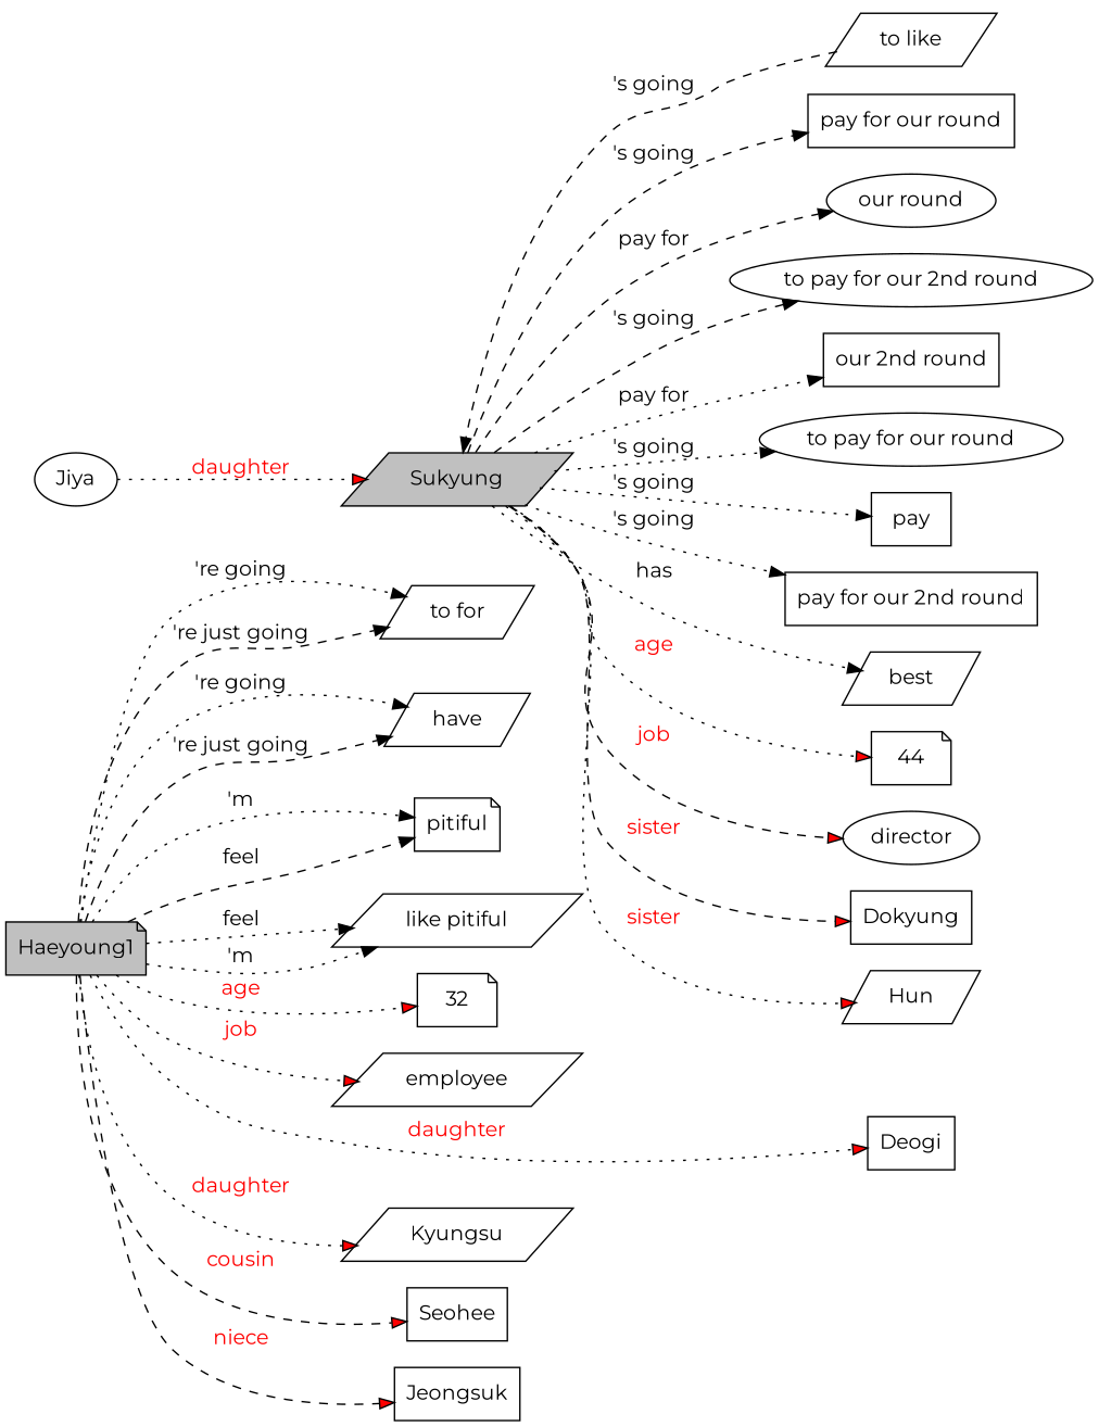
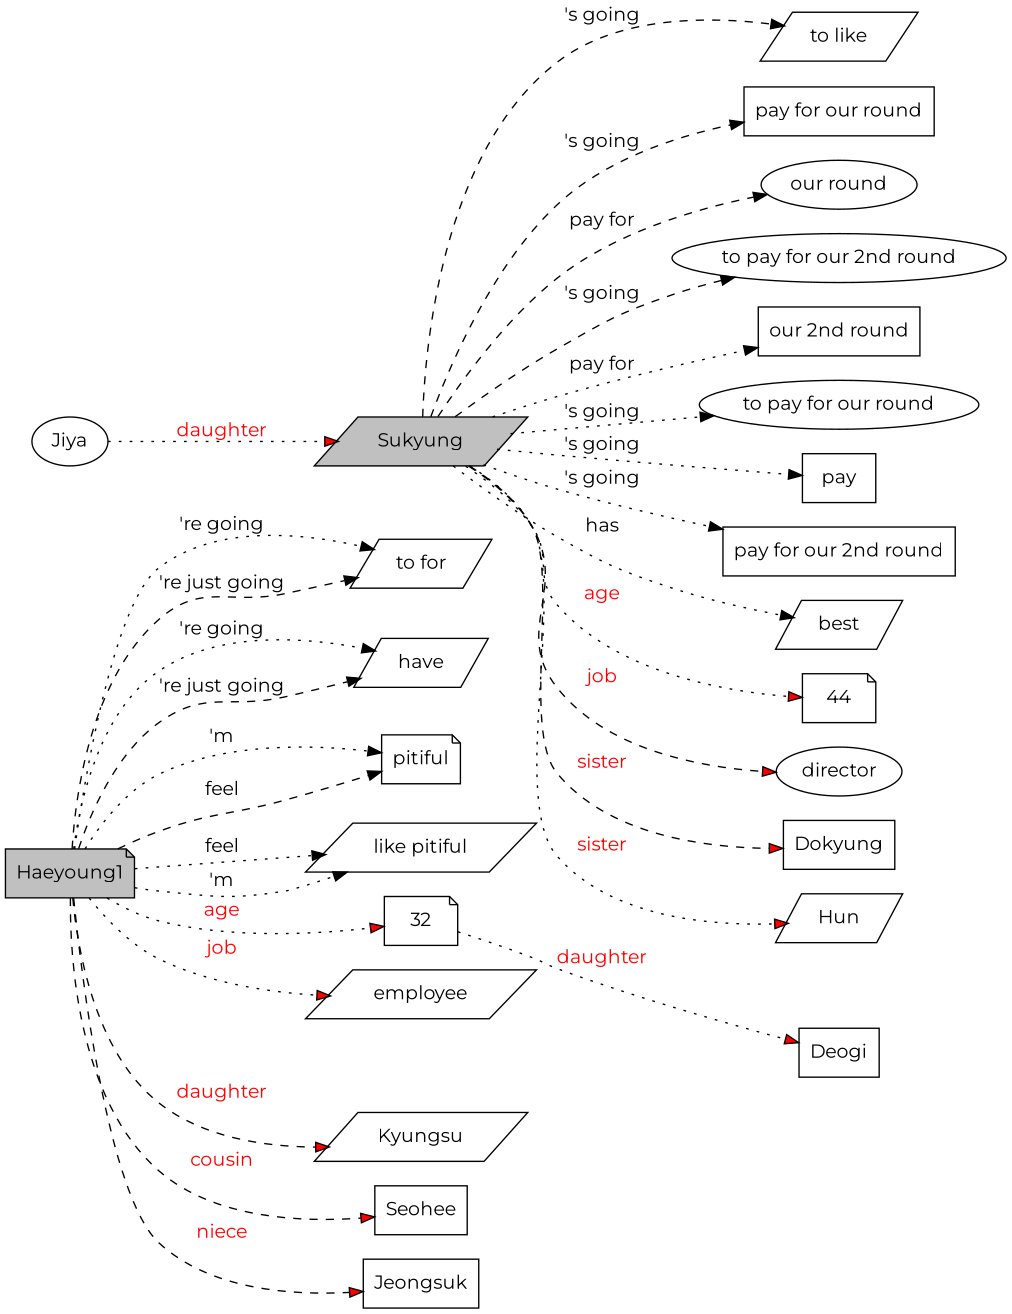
  digraph {
    fontname=Montserrat
    rankdir=LR
    node [fontname=Montserrat shape=parallelogram]
    edge [fontname=Montserrat style=dotted]
    n1 [fillcolor=gray label=Haeyoung1 shape=note style=filled]
    n2 [label="to for"]
    n3 [label=have]
    n4 [label=pitiful shape=note]
    n5 [label="like pitiful"]
    n6 [label=32 shape=note]
    n7 [label=employee]
    n8 [label=Deogi shape=box]
    n9 [label=Kyungsu]
    n10 [label=Seohee shape=box]
    n11 [label=Jeongsuk shape=box]
    n12 [fillcolor=gray label=Sukyung style=filled]
    n13 [label="to like"]
    n14 [label="pay for our round" shape=box]
    n15 [label="our round" shape=ellipse]
    n16 [label="to pay for our 2nd round" shape=ellipse]
    n17 [label="our 2nd round" shape=box]
    n18 [label="to pay for our round" shape=ellipse]
    n19 [label=pay shape=box]
    n20 [label="pay for our 2nd round" shape=box]
    n21 [label=best]
    n22 [label=44 shape=note]
    n23 [label=director shape=ellipse]
    n24 [label=Dokyung shape=box]
    n25 [label=Hun]
    n26 [label=Jiya shape=ellipse]
    n1 -> n2 [label="'re going"]
    n1 -> n2 [label="'re just going" style=dashed]
    n1 -> n3 [label="'re going"]
    n1 -> n3 [label="'re just going" style=dashed]
    n1 -> n4 [label="'m"]
    n1 -> n4 [label=feel style=dashed]
    n1 -> n5 [label=feel]
    n1 -> n5 [label="'m"]
    n1 -> n6 [fillcolor=red fontcolor=red label=age]
    n1 -> n7 [fillcolor=red fontcolor=red label=job]
-   n1 -> n8 [fillcolor=red fontcolor=red label=daughter]
-   n1 -> n9 [fillcolor=red fontcolor=red label=daughter]
+   n6 -> n8 [fillcolor=red fontcolor=red label=daughter]
+   n1 -> n9 [fillcolor=red fontcolor=red label=daughter style=dashed]
    n1 -> n10 [fillcolor=red fontcolor=red label=cousin style=dashed]
    n1 -> n11 [fillcolor=red fontcolor=red label=niece style=dashed]
-   n13 -> n12 [label="'s going" style=dashed]
+   n12 -> n13 [label="'s going" style=dashed]
    n12 -> n14 [label="'s going" style=dashed]
    n12 -> n15 [label="pay for" style=dashed]
    n12 -> n16 [label="'s going" style=dashed]
    n12 -> n17 [label="pay for"]
    n12 -> n18 [label="'s going"]
    n12 -> n19 [label="'s going"]
    n12 -> n20 [label="'s going"]
    n12 -> n21 [label=has]
    n12 -> n22 [fillcolor=red fontcolor=red label=age]
    n12 -> n23 [fillcolor=red fontcolor=red label=job style=dashed]
    n12 -> n24 [fillcolor=red fontcolor=red label=sister style=dashed]
    n12 -> n25 [fillcolor=red fontcolor=red label=sister]
    n26 -> n12 [fillcolor=red fontcolor=red label=daughter]
  }
